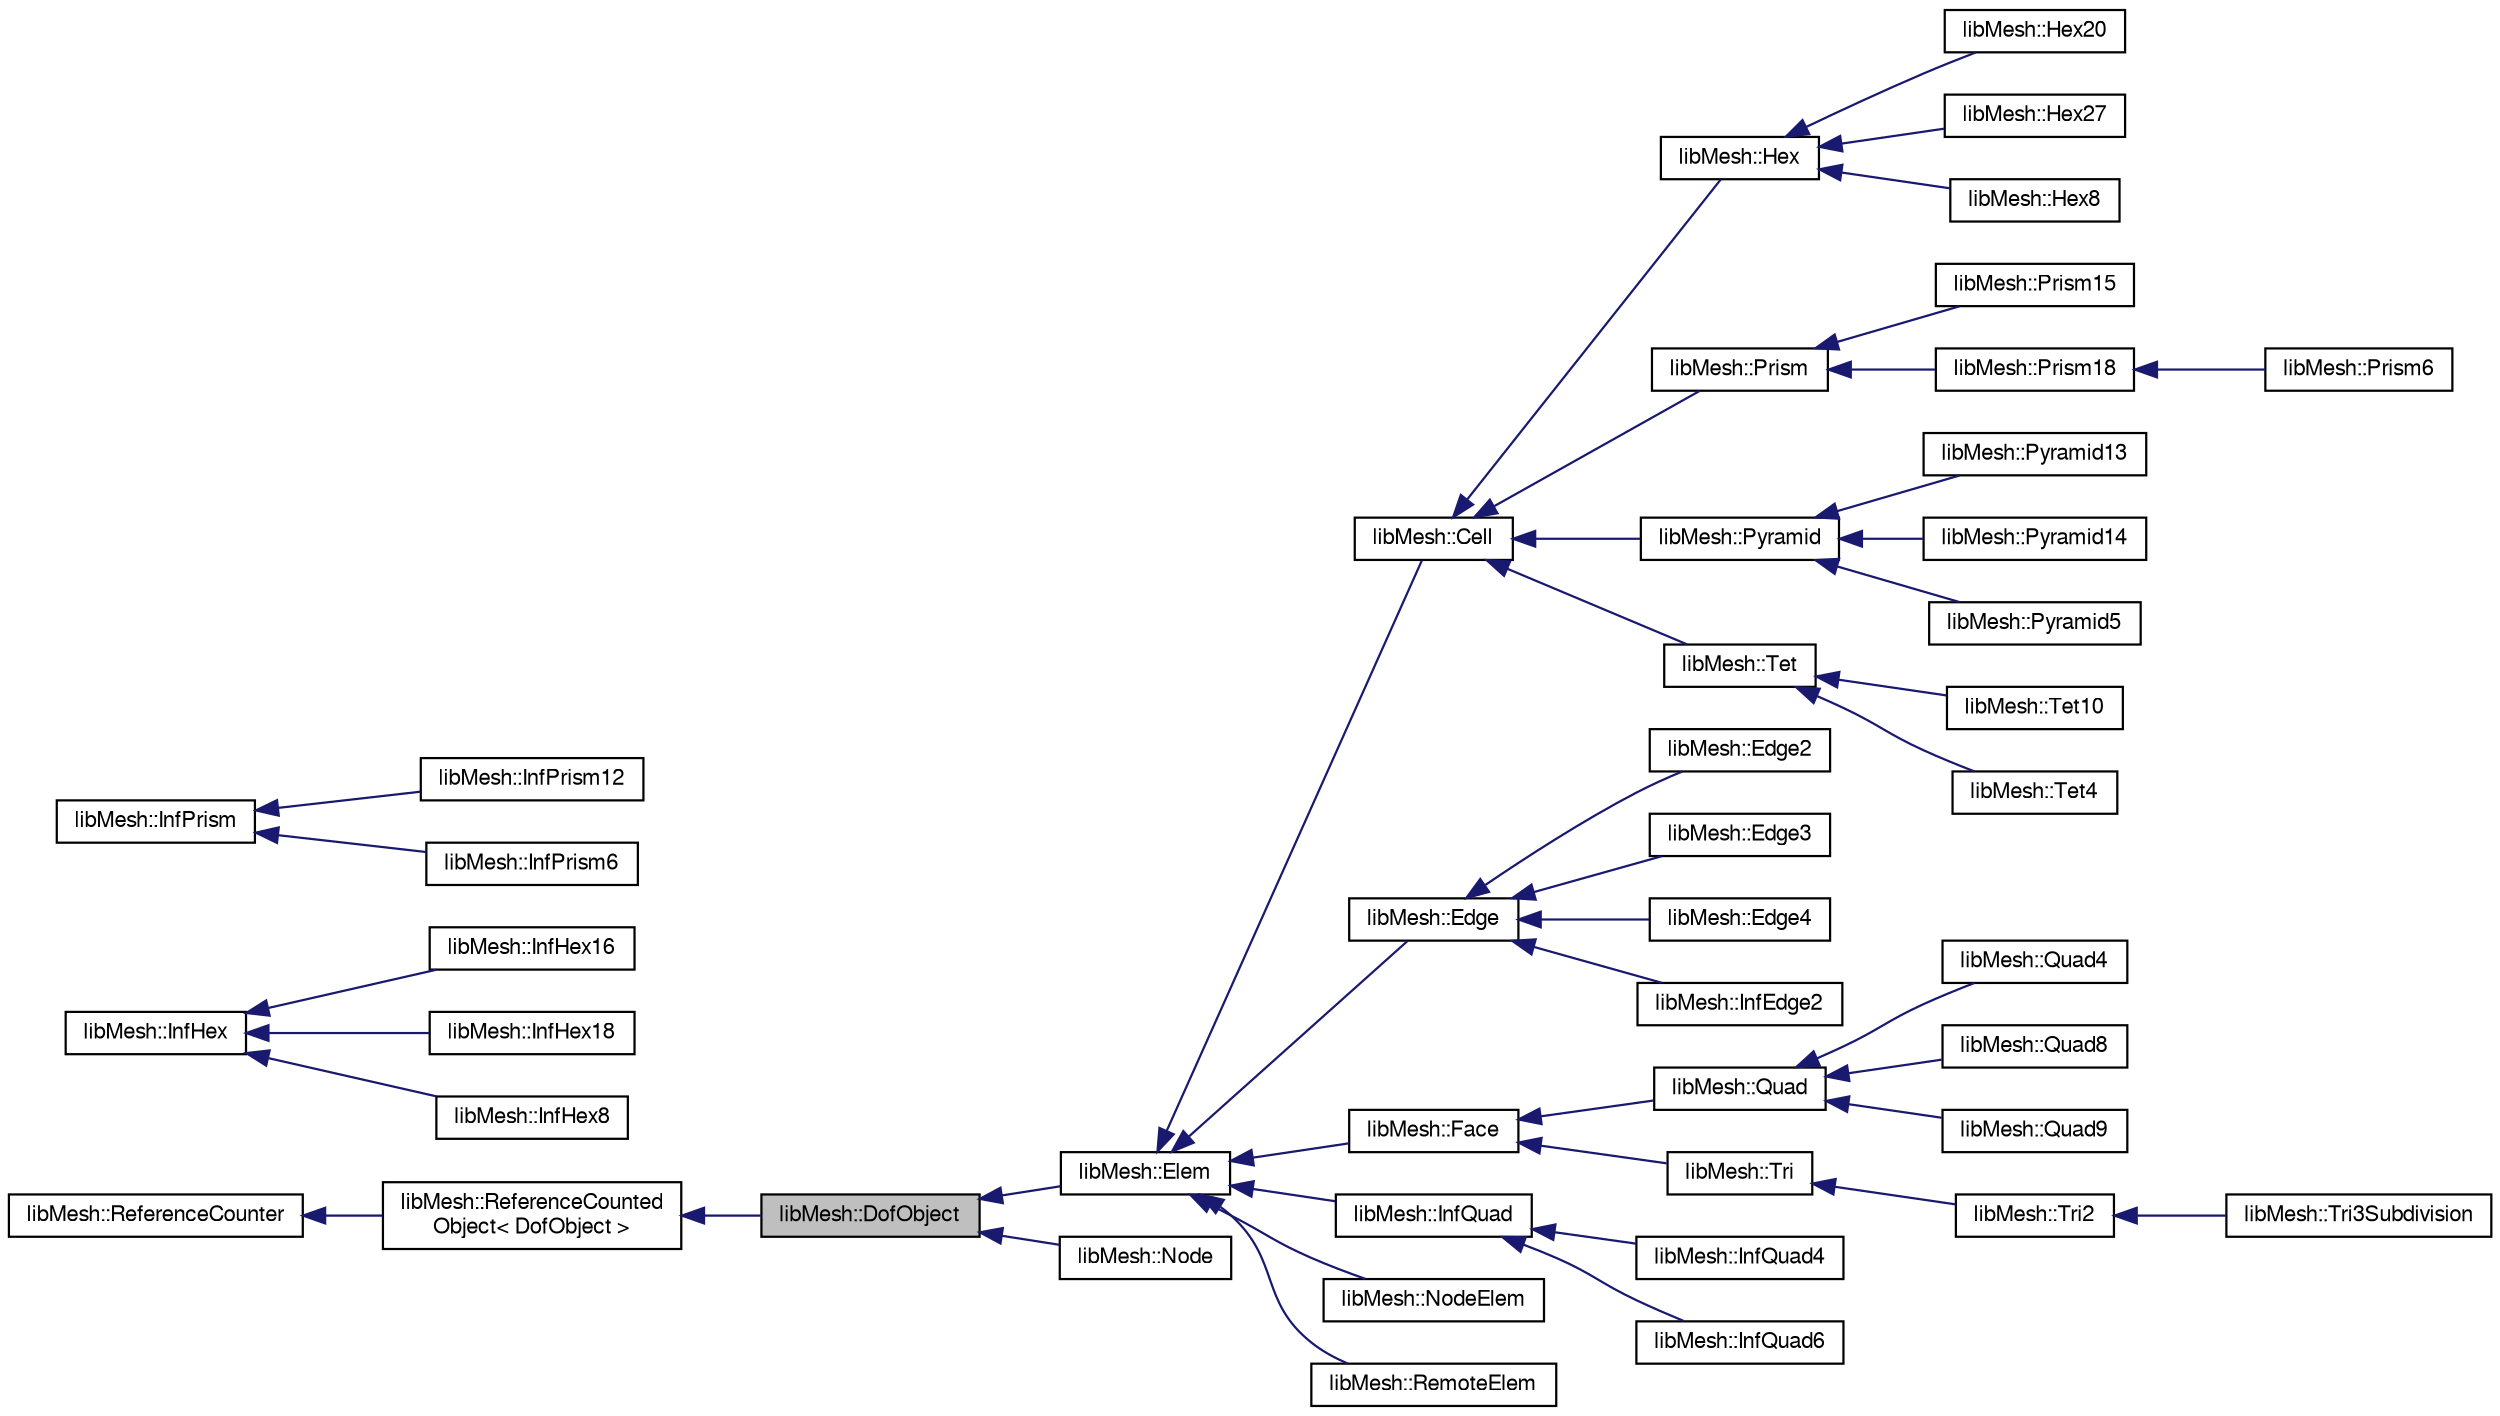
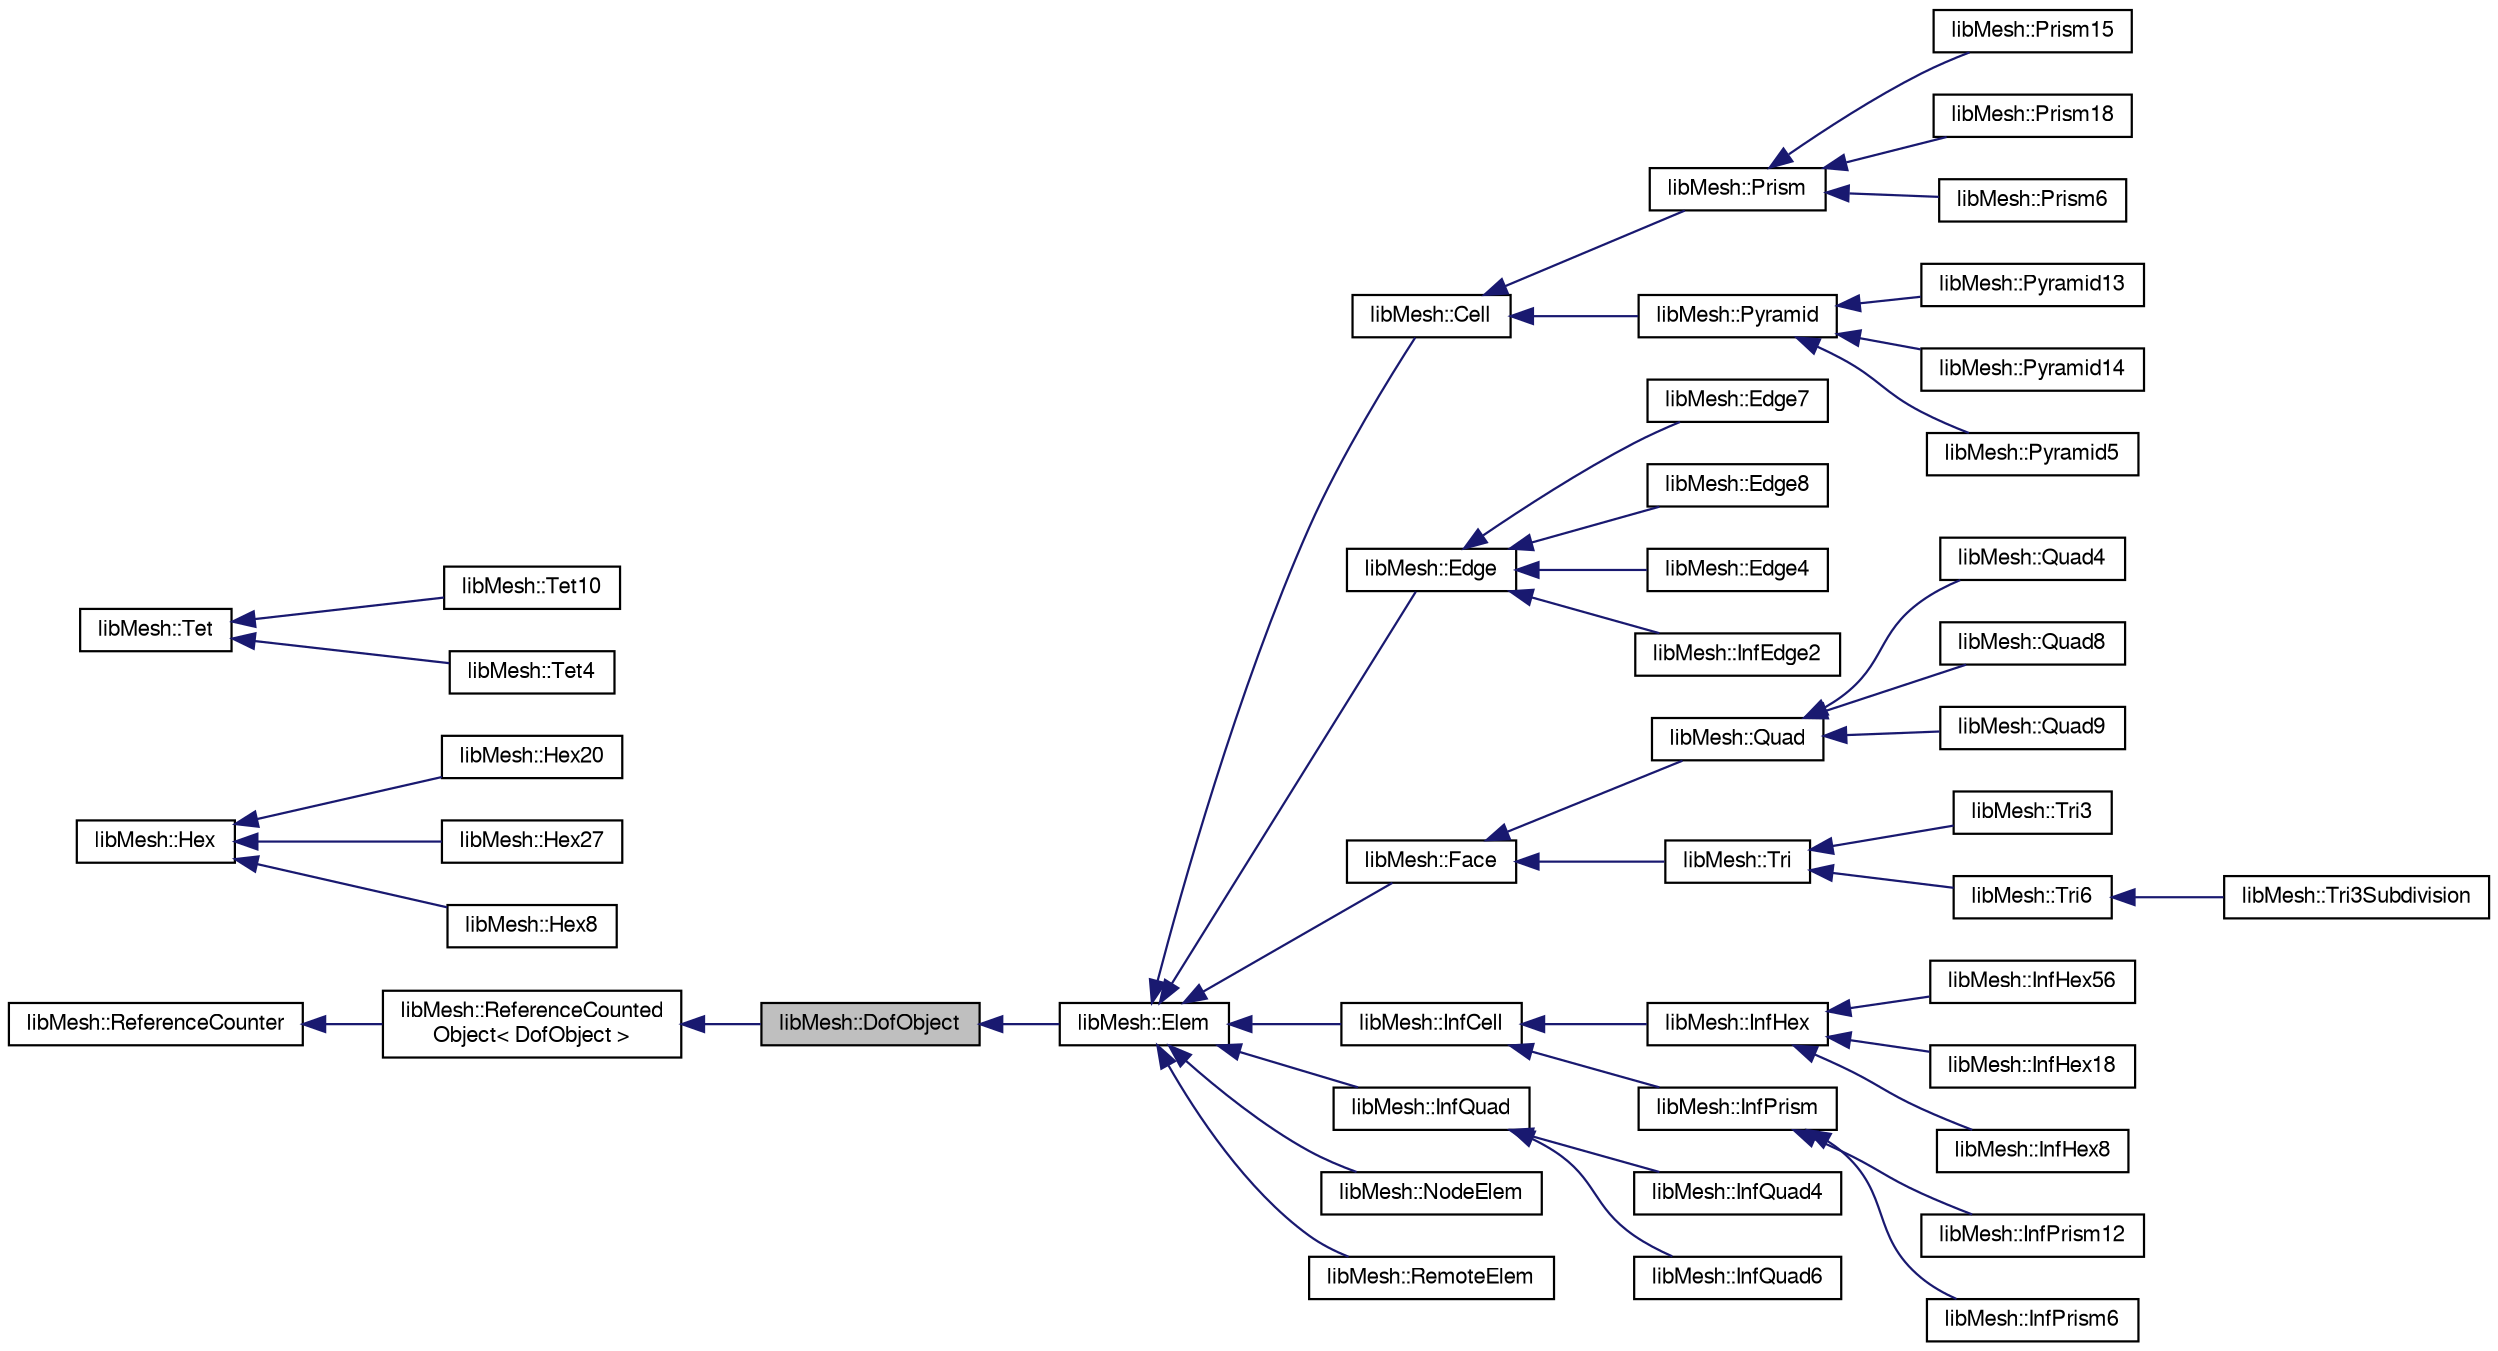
  digraph {
    rankdir=LR
    node [color=black fillcolor=white fontname=FreeSans fontsize=10 shape=record style=filled]
    edge [color=midnightblue dir=back fontname=FreeSans fontsize=10 labelfontname=FreeSans labelfontsize=10 style=solid]
    n1 [fillcolor=grey75 fontcolor=black height=0.2 label="libMesh::DofObject" width=0.4]
    n2 [height=0.2 label="libMesh::Elem" width=0.4]
-   n3 [height=0.2 label="libMesh::Node" width=0.4]
    n4 [height=0.2 label="libMesh::Cell" width=0.4]
    n5 [height=0.2 label="libMesh::Edge" width=0.4]
    n6 [height=0.2 label="libMesh::Face" width=0.4]
+   n7 [height=0.2 label="libMesh::InfCell" width=0.4]
    n8 [height=0.2 label="libMesh::InfQuad" width=0.4]
    n9 [height=0.2 label="libMesh::NodeElem" width=0.4]
    n10 [height=0.2 label="libMesh::RemoteElem" width=0.4]
    n11 [height=0.2 label="libMesh::ReferenceCounted\lObject\< DofObject \>" width=0.4]
    n12 [height=0.2 label="libMesh::ReferenceCounter" width=0.4]
    n13 [height=0.2 label="libMesh::Hex" width=0.4]
    n14 [height=0.2 label="libMesh::Prism" width=0.4]
    n15 [height=0.2 label="libMesh::Pyramid" width=0.4]
    n16 [height=0.2 label="libMesh::Tet" width=0.4]
-   n17 [height=0.2 label="libMesh::Edge2" width=0.4]
-   n18 [height=0.2 label="libMesh::Edge3" width=0.4]
+   n17 [height=0.2 label="libMesh::Edge7" width=0.4]
+   n18 [height=0.2 label="libMesh::Edge8" width=0.4]
    n19 [height=0.2 label="libMesh::Edge4" width=0.4]
    n20 [height=0.2 label="libMesh::InfEdge2" width=0.4]
    n21 [height=0.2 label="libMesh::Quad" width=0.4]
    n22 [height=0.2 label="libMesh::Tri" width=0.4]
    n23 [height=0.2 label="libMesh::InfHex" width=0.4]
    n24 [height=0.2 label="libMesh::InfPrism" width=0.4]
    n25 [height=0.2 label="libMesh::InfQuad4" width=0.4]
    n26 [height=0.2 label="libMesh::InfQuad6" width=0.4]
    n27 [height=0.2 label="libMesh::Hex20" width=0.4]
    n28 [height=0.2 label="libMesh::Hex27" width=0.4]
    n29 [height=0.2 label="libMesh::Hex8" width=0.4]
    n30 [height=0.2 label="libMesh::Prism15" width=0.4]
    n31 [height=0.2 label="libMesh::Prism18" width=0.4]
    n32 [height=0.2 label="libMesh::Prism6" width=0.4]
    n33 [height=0.2 label="libMesh::Pyramid13" width=0.4]
    n34 [height=0.2 label="libMesh::Pyramid14" width=0.4]
    n35 [height=0.2 label="libMesh::Pyramid5" width=0.4]
    n36 [height=0.2 label="libMesh::Tet10" width=0.4]
    n37 [height=0.2 label="libMesh::Tet4" width=0.4]
    n38 [height=0.2 label="libMesh::Quad4" width=0.4]
    n39 [height=0.2 label="libMesh::Quad8" width=0.4]
    n40 [height=0.2 label="libMesh::Quad9" width=0.4]
-   n42 [height=0.2 label="libMesh::Tri2" width=0.4]
+   n41 [height=0.2 label="libMesh::Tri3" width=0.4]
+   n42 [height=0.2 label="libMesh::Tri6" width=0.4]
    n43 [height=0.2 label="libMesh::Tri3Subdivision" width=0.4]
-   n44 [height=0.2 label="libMesh::InfHex16" width=0.4]
+   n44 [height=0.2 label="libMesh::InfHex56" width=0.4]
    n45 [height=0.2 label="libMesh::InfHex18" width=0.4]
    n46 [height=0.2 label="libMesh::InfHex8" width=0.4]
    n47 [height=0.2 label="libMesh::InfPrism12" width=0.4]
    n48 [height=0.2 label="libMesh::InfPrism6" width=0.4]
    n1 -> n2
-   n1 -> n3
    n2 -> n4
    n2 -> n5
    n2 -> n6
+   n2 -> n7
    n2 -> n8
    n2 -> n9
    n2 -> n10
-   n4 -> n13
    n4 -> n14
    n4 -> n15
-   n4 -> n16
    n5 -> n17
    n5 -> n18
    n5 -> n19
    n5 -> n20
    n6 -> n21
    n6 -> n22
+   n7 -> n23
+   n7 -> n24
    n8 -> n25
    n8 -> n26
    n11 -> n1
    n12 -> n11
    n13 -> n27
    n13 -> n28
    n13 -> n29
    n14 -> n30
    n14 -> n31
-   n31 -> n32
+   n14 -> n32
    n15 -> n33
    n15 -> n34
    n15 -> n35
    n16 -> n36
    n16 -> n37
    n21 -> n38
    n21 -> n39
    n21 -> n40
+   n22 -> n41
    n22 -> n42
    n23 -> n44
    n23 -> n45
    n23 -> n46
    n24 -> n47
    n24 -> n48
    n42 -> n43
  }
